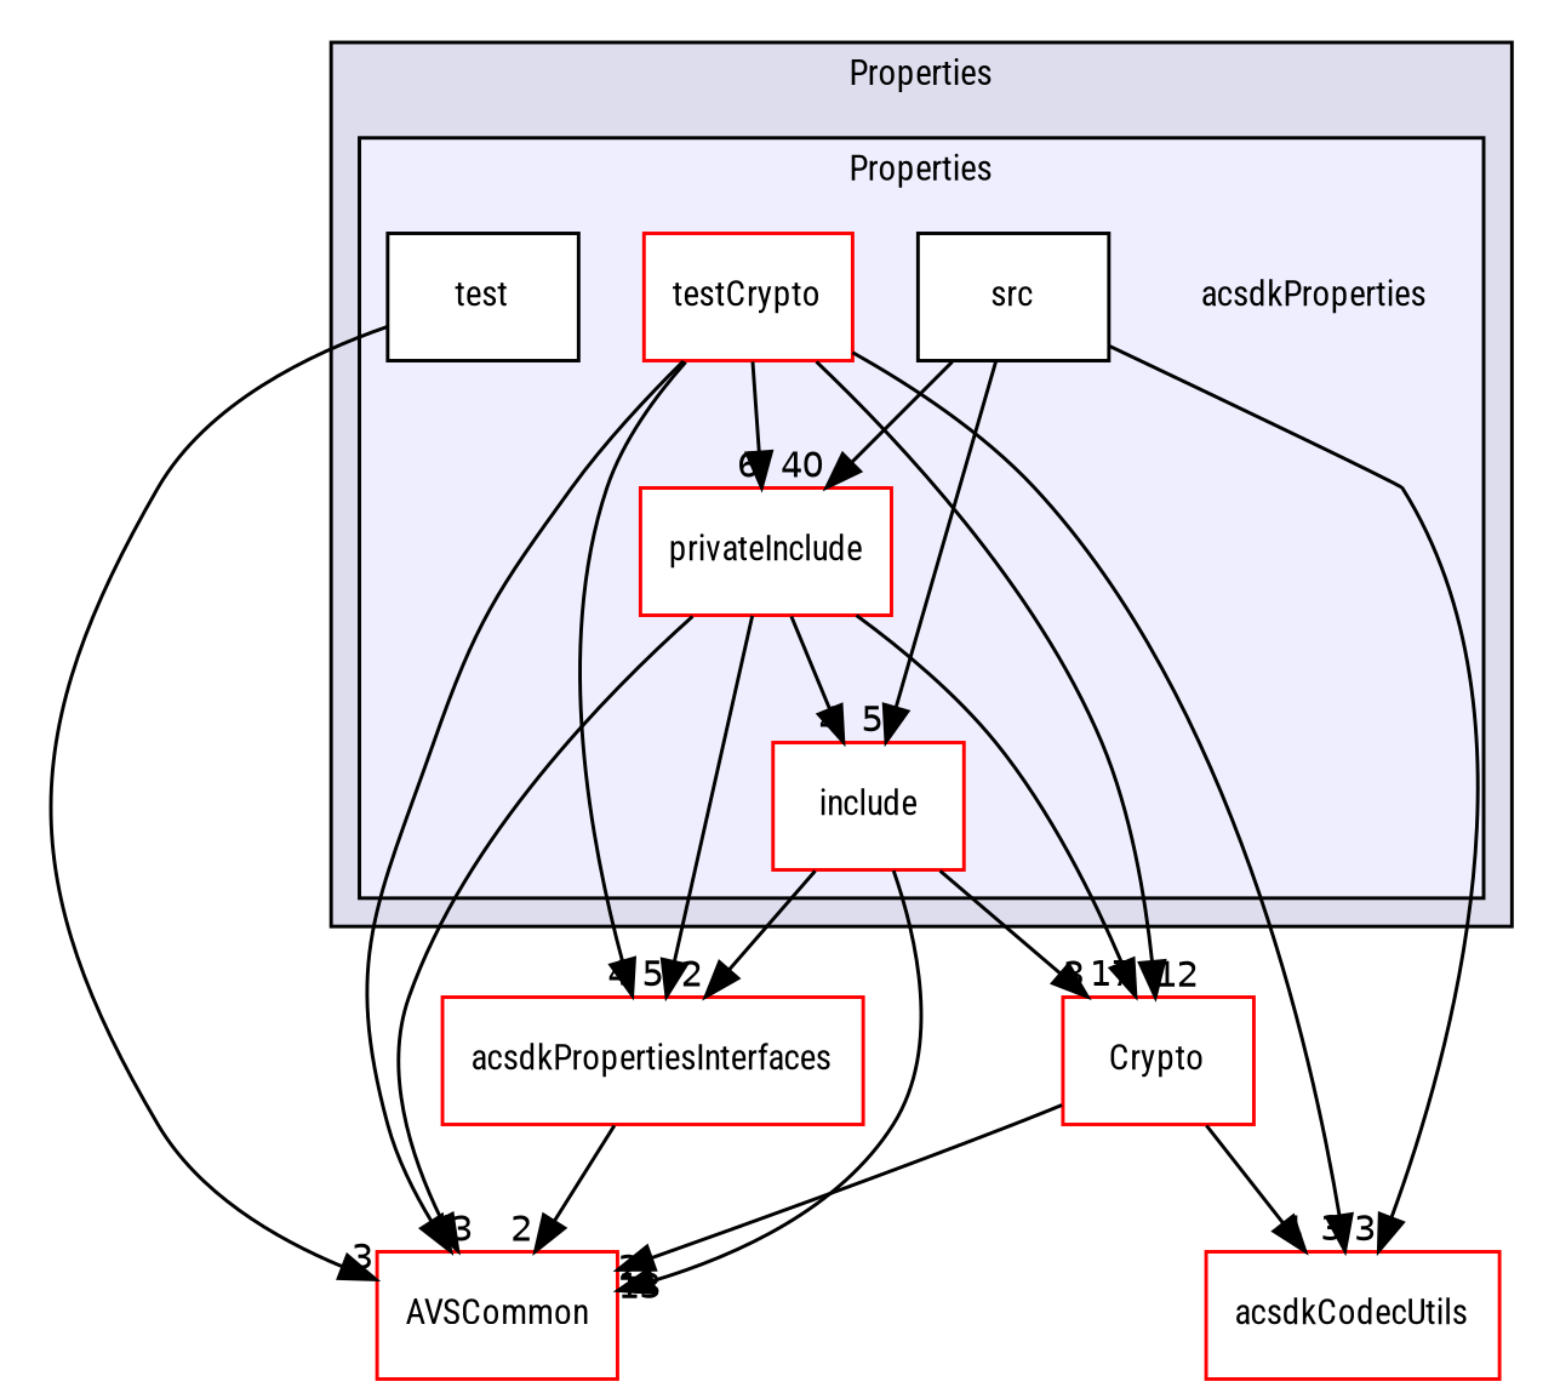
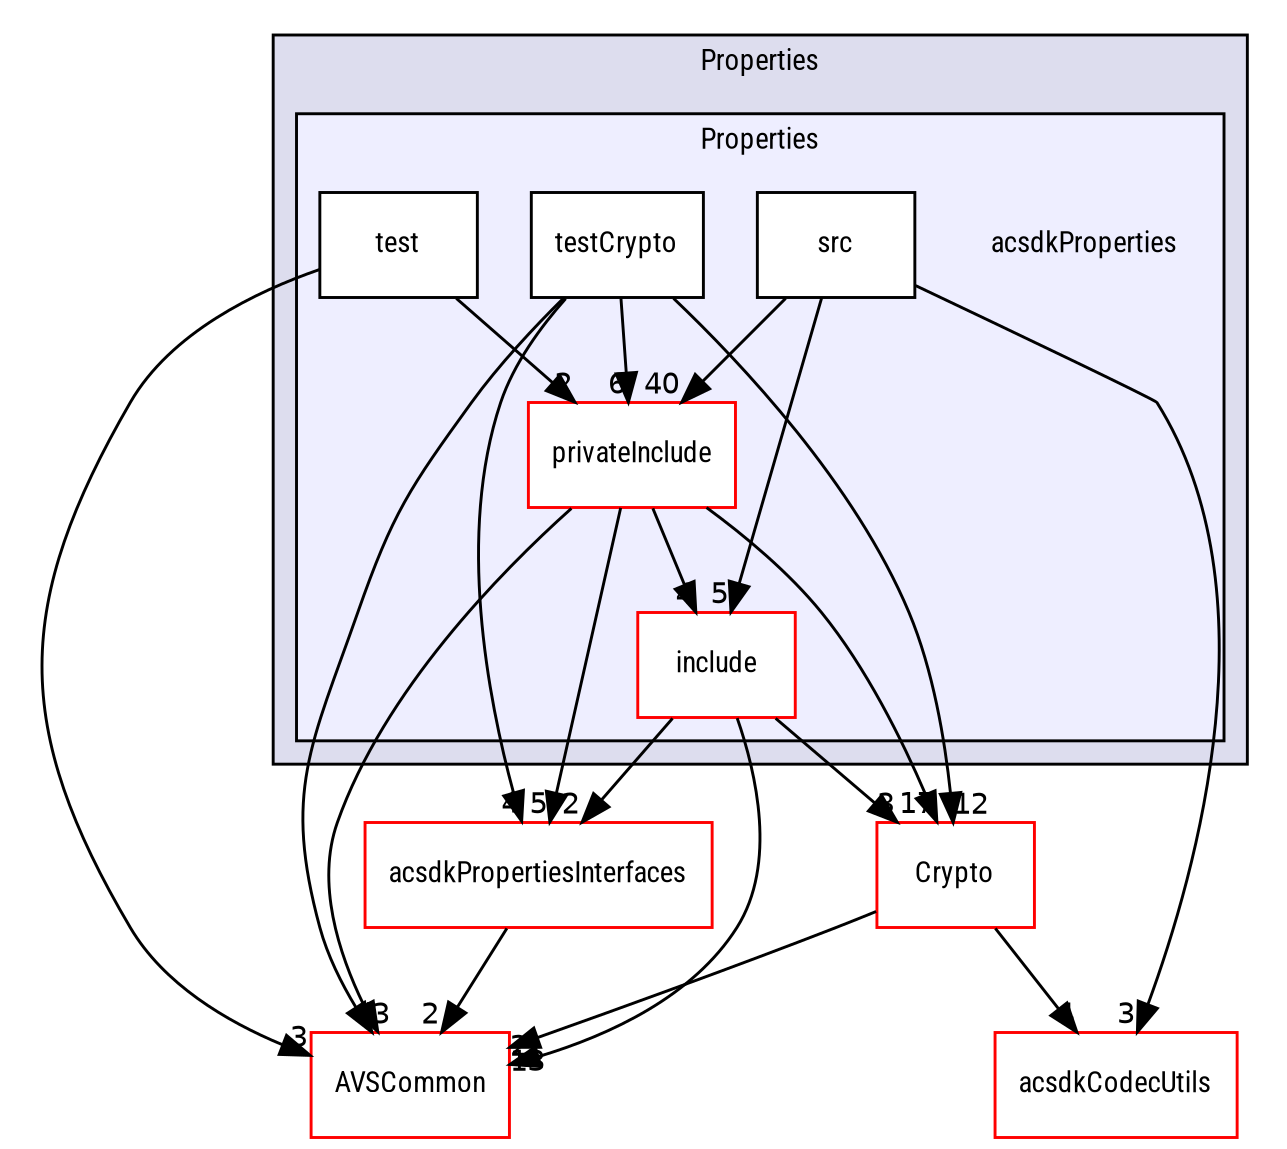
  digraph {
    compound=true
    fontname="Roboto Condensed"
    node [fontname="Roboto Condensed" fontsize=10 shape=box color=red fillcolor=white style=filled]
    edge [headlabel=3 labeldistance=1.5 labelfontname=Helvetica labelfontsize=10 fontname="Roboto Condensed"]
    n1 [label=acsdkProperties shape=plaintext color="" fillcolor="" style=""]
    n2 [label=include]
    n3 [label=privateInclude]
    n4 [color=black label=src]
    n5 [color=black label=test]
-   n6 [label=testCrypto]
+   n6 [color=black label=testCrypto]
    n7 [label=Crypto]
    n8 [label=AVSCommon]
    n9 [label=acsdkPropertiesInterfaces]
    n10 [label=acsdkCodecUtils]
    subgraph cluster_1 {
      bgcolor="#ddddee"
      fontsize=10
      label=Properties
      pencolor=black
      subgraph cluster_2 {
        bgcolor="#eeeeff"
        fontsize=10
        pencolor=black
        n1
        n2
        n3
        n4
        n5
        n6
      }
    }
    n2 -> n7
    n2 -> n8 [headlabel=2]
    n2 -> n9 [headlabel=2]
    n3 -> n2 [headlabel=4]
    n3 -> n7 [headlabel=17]
    n3 -> n8 [headlabel=4]
    n3 -> n9 [headlabel=5]
    n4 -> n2 [headlabel=5]
    n4 -> n3 [headlabel=40]
    n4 -> n10
+   n5 -> n3 [headlabel=2]
    n5 -> n8
    n6 -> n3 [headlabel=6]
    n6 -> n7 [headlabel=12]
    n6 -> n8
    n6 -> n9 [headlabel=4]
-   n6 -> n10
    n7 -> n8 [headlabel=13]
    n7 -> n10 [headlabel=4]
    n9 -> n8 [headlabel=2]
  }
